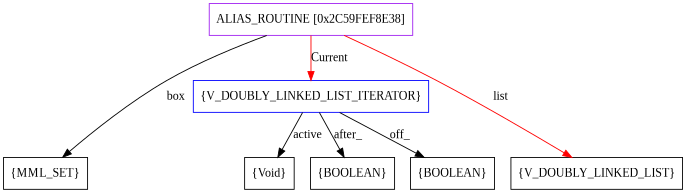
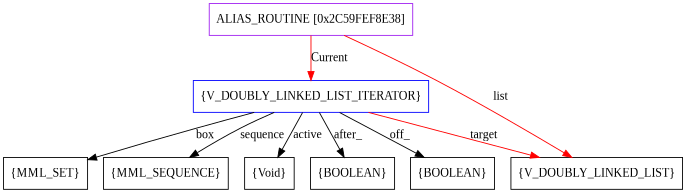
  digraph {
    fontname="Liberation Serif"
    node [fontname="Liberation Serif" shape=box]
    edge [fontname="Liberation Serif"]
    n1 [color=purple label=<ALIAS_ROUTINE [0x2C59FEF8E38]>]
    n2 [color=blue label=<{V_DOUBLY_LINKED_LIST_ITERATOR}>]
    n3 [label=<{V_DOUBLY_LINKED_LIST}>]
    n4 [label=<{BOOLEAN}>]
    n5 [label=<{MML_SET}>]
+   n6 [label=<{MML_SEQUENCE}>]
    n7 [label=<{Void}>]
    n8 [label=<{BOOLEAN}>]
    n1 -> n2 [color=red label=<Current>]
    n1 -> n3 [color=red label=<list>]
+   n2 -> n3 [color=red label=<target>]
    n2 -> n4 [label=<off_>]
-   n1 -> n5 [label=box]
+   n2 -> n5 [label=box]
+   n2 -> n6 [label=<sequence>]
    n2 -> n7 [color=black label=<active>]
    n2 -> n8 [label=<after_>]
  }
